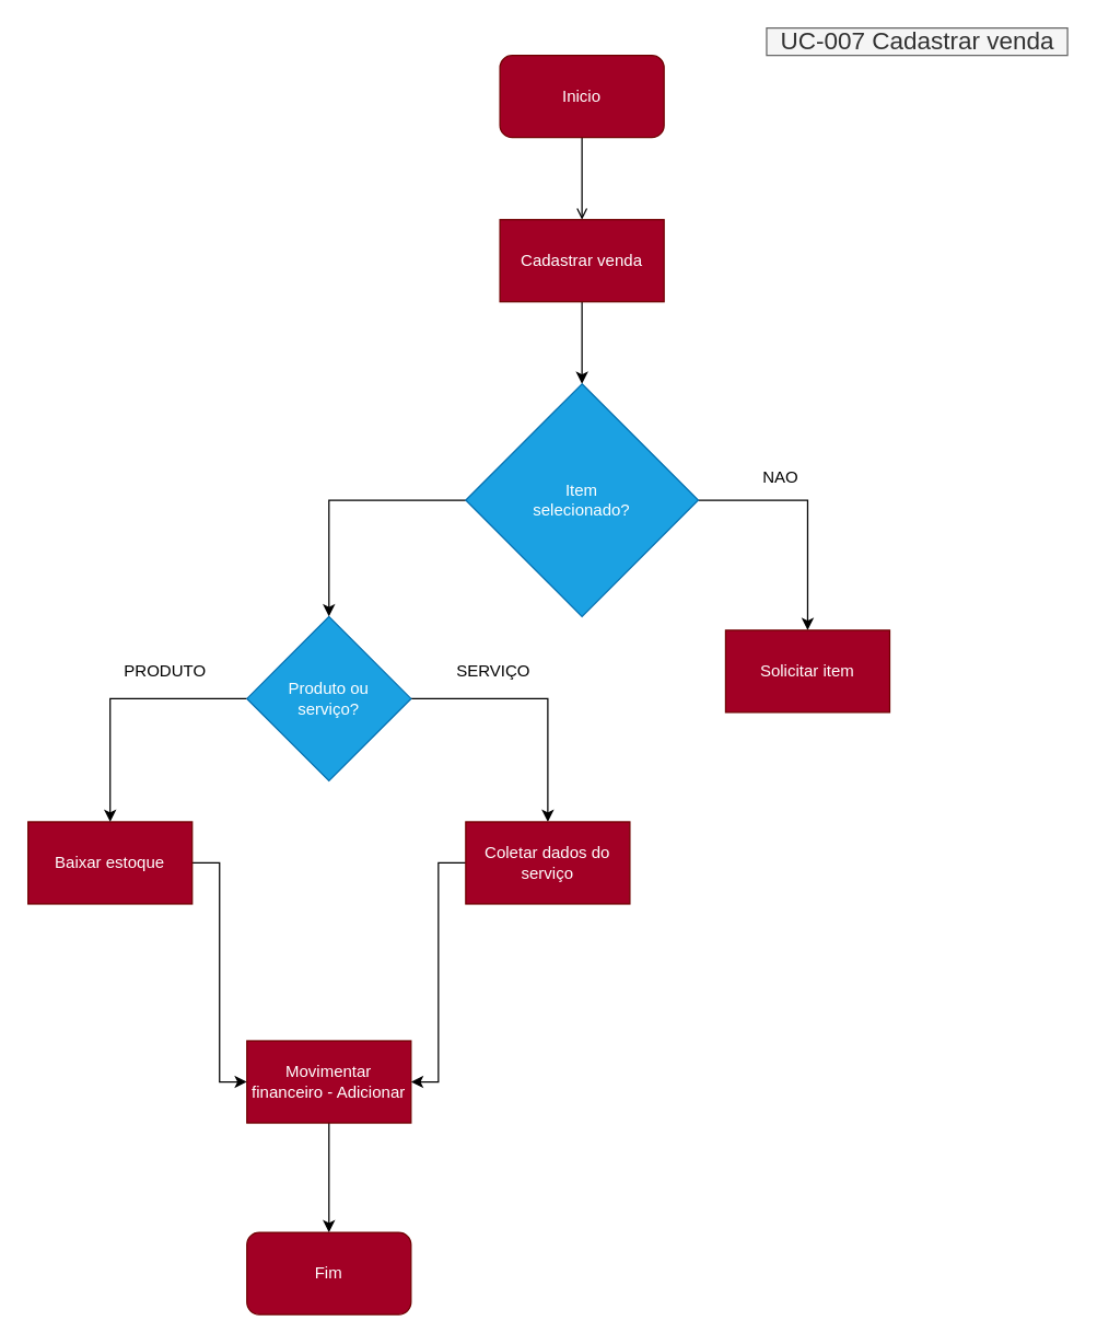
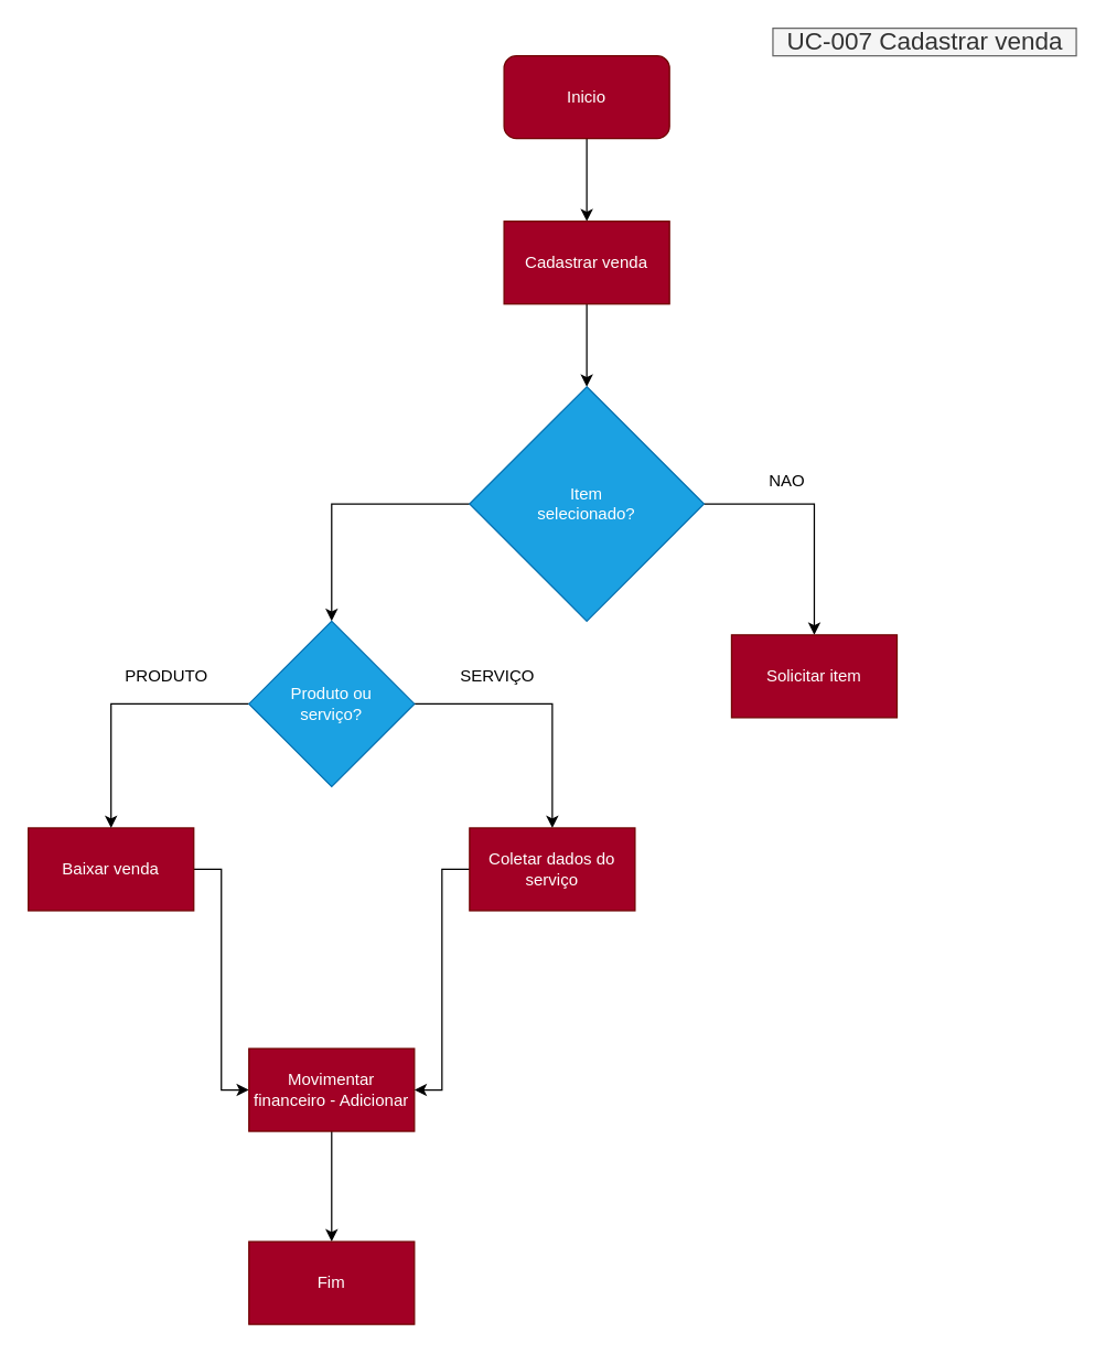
  <mxCell id="0" />
  <mxCell id="1" parent="0" />
- <mxCell id="2" style="edgeStyle=orthogonalEdgeStyle;rounded=0;orthogonalLoop=1;jettySize=auto;html=1;entryX=0.5;entryY=0;entryDx=0;entryDy=0;endArrow=open;" parent="1" source="3" target="5" edge="1"><mxGeometry relative="1" as="geometry" /></mxCell>
+ <mxCell id="2" style="edgeStyle=orthogonalEdgeStyle;rounded=0;orthogonalLoop=1;jettySize=auto;html=1;entryX=0.5;entryY=0;entryDx=0;entryDy=0;" parent="1" source="3" target="5" edge="1"><mxGeometry relative="1" as="geometry" /></mxCell>
  <mxCell id="3" value="Inicio" style="rounded=1;whiteSpace=wrap;html=1;fillColor=#a20025;fontColor=#ffffff;strokeColor=#6F0000;" parent="1" vertex="1"><mxGeometry x="365" y="40" width="120" height="60" as="geometry" /></mxCell>
  <mxCell id="4" style="edgeStyle=orthogonalEdgeStyle;rounded=0;orthogonalLoop=1;jettySize=auto;html=1;entryX=0.5;entryY=0;entryDx=0;entryDy=0;endArrow=classic;endFill=1;" parent="1" source="5" target="8" edge="1"><mxGeometry relative="1" as="geometry" /></mxCell>
  <mxCell id="5" value="Cadastrar venda" style="rounded=0;whiteSpace=wrap;html=1;fillColor=#a20025;fontColor=#ffffff;strokeColor=#6F0000;" parent="1" vertex="1"><mxGeometry x="365" y="160" width="120" height="60" as="geometry" /></mxCell>
  <mxCell id="6" style="edgeStyle=orthogonalEdgeStyle;rounded=0;orthogonalLoop=1;jettySize=auto;html=1;entryX=0.5;entryY=0;entryDx=0;entryDy=0;endArrow=classic;endFill=1;" parent="1" source="8" target="9" edge="1"><mxGeometry relative="1" as="geometry" /></mxCell>
  <mxCell id="7" style="edgeStyle=orthogonalEdgeStyle;rounded=0;orthogonalLoop=1;jettySize=auto;html=1;entryX=0.5;entryY=0;entryDx=0;entryDy=0;" parent="1" source="8" target="19" edge="1"><mxGeometry relative="1" as="geometry" /></mxCell>
  <mxCell id="8" value="Item&lt;br&gt;selecionado?" style="rhombus;whiteSpace=wrap;html=1;fillColor=#1ba1e2;fontColor=#ffffff;strokeColor=#006EAF;" parent="1" vertex="1"><mxGeometry x="340" y="280" width="170" height="170" as="geometry" /></mxCell>
  <mxCell id="9" value="Solicitar item" style="rounded=0;whiteSpace=wrap;html=1;fillColor=#a20025;fontColor=#ffffff;strokeColor=#6F0000;" parent="1" vertex="1"><mxGeometry x="530" y="460" width="120" height="60" as="geometry" /></mxCell>
  <mxCell id="10" value="NAO" style="text;html=1;align=center;verticalAlign=middle;resizable=0;points=[];autosize=1;strokeColor=none;fillColor=none;" parent="1" vertex="1"><mxGeometry x="550" y="339" width="40" height="20" as="geometry" /></mxCell>
  <mxCell id="11" style="edgeStyle=orthogonalEdgeStyle;rounded=0;orthogonalLoop=1;jettySize=auto;html=1;entryX=0;entryY=0.5;entryDx=0;entryDy=0;" parent="1" source="12" target="14" edge="1"><mxGeometry relative="1" as="geometry" /></mxCell>
- <mxCell id="12" value="Baixar estoque" style="rounded=0;whiteSpace=wrap;html=1;fillColor=#a20025;fontColor=#ffffff;strokeColor=#6F0000;" parent="1" vertex="1"><mxGeometry x="20" y="600" width="120" height="60" as="geometry" /></mxCell>
+ <mxCell id="12" value="Baixar venda" style="rounded=0;whiteSpace=wrap;html=1;fillColor=#a20025;fontColor=#ffffff;strokeColor=#6F0000;" parent="1" vertex="1"><mxGeometry x="20" y="600" width="120" height="60" as="geometry" /></mxCell>
  <mxCell id="13" style="edgeStyle=orthogonalEdgeStyle;rounded=0;orthogonalLoop=1;jettySize=auto;html=1;entryX=0.5;entryY=0;entryDx=0;entryDy=0;" parent="1" source="14" target="16" edge="1"><mxGeometry relative="1" as="geometry" /></mxCell>
  <mxCell id="14" value="Movimentar financeiro - Adicionar" style="rounded=0;whiteSpace=wrap;html=1;fillColor=#a20025;fontColor=#ffffff;strokeColor=#6F0000;" parent="1" vertex="1"><mxGeometry x="180" y="760" width="120" height="60" as="geometry" /></mxCell>
  <mxCell id="15" value="&lt;font style=&quot;font-size: 18px&quot;&gt;UC-007 Cadastrar venda&lt;/font&gt;" style="text;html=1;align=center;verticalAlign=middle;resizable=0;points=[];autosize=1;strokeColor=#666666;fillColor=#f5f5f5;fontColor=#333333;" parent="1" vertex="1"><mxGeometry x="560" y="20" width="220" height="20" as="geometry" /></mxCell>
- <mxCell id="16" value="Fim" style="rounded=1;whiteSpace=wrap;html=1;fillColor=#a20025;fontColor=#ffffff;strokeColor=#6F0000;" parent="1" vertex="1"><mxGeometry x="180" y="900" width="120" height="60" as="geometry" /></mxCell>
+ <mxCell id="16" value="Fim" style="whiteSpace=wrap;html=1;fillColor=#a20025;fontColor=#ffffff;strokeColor=#6F0000;rounded=0;" parent="1" vertex="1"><mxGeometry x="180" y="900" width="120" height="60" as="geometry" /></mxCell>
  <mxCell id="17" style="edgeStyle=orthogonalEdgeStyle;rounded=0;orthogonalLoop=1;jettySize=auto;html=1;entryX=0.5;entryY=0;entryDx=0;entryDy=0;" parent="1" source="19" target="12" edge="1"><mxGeometry relative="1" as="geometry" /></mxCell>
  <mxCell id="18" style="edgeStyle=orthogonalEdgeStyle;rounded=0;orthogonalLoop=1;jettySize=auto;html=1;entryX=0.5;entryY=0;entryDx=0;entryDy=0;" parent="1" source="19" target="22" edge="1"><mxGeometry relative="1" as="geometry" /></mxCell>
  <mxCell id="19" value="Produto ou &lt;br&gt;serviço?" style="rhombus;whiteSpace=wrap;html=1;fillColor=#1ba1e2;fontColor=#ffffff;strokeColor=#006EAF;" parent="1" vertex="1"><mxGeometry x="180" y="450" width="120" height="120" as="geometry" /></mxCell>
  <mxCell id="20" value="PRODUTO" style="text;html=1;align=center;verticalAlign=middle;resizable=0;points=[];autosize=1;strokeColor=none;fillColor=none;" parent="1" vertex="1"><mxGeometry x="80" y="475" width="80" height="30" as="geometry" /></mxCell>
  <mxCell id="21" style="edgeStyle=orthogonalEdgeStyle;rounded=0;orthogonalLoop=1;jettySize=auto;html=1;entryX=1;entryY=0.5;entryDx=0;entryDy=0;" parent="1" source="22" target="14" edge="1"><mxGeometry relative="1" as="geometry" /></mxCell>
  <mxCell id="22" value="Coletar dados do serviço" style="rounded=0;whiteSpace=wrap;html=1;fillColor=#a20025;fontColor=#ffffff;strokeColor=#6F0000;" parent="1" vertex="1"><mxGeometry x="340" y="600" width="120" height="60" as="geometry" /></mxCell>
  <mxCell id="23" value="SERVIÇO" style="text;html=1;align=center;verticalAlign=middle;resizable=0;points=[];autosize=1;strokeColor=none;fillColor=none;" parent="1" vertex="1"><mxGeometry x="320" y="475" width="80" height="30" as="geometry" /></mxCell>
